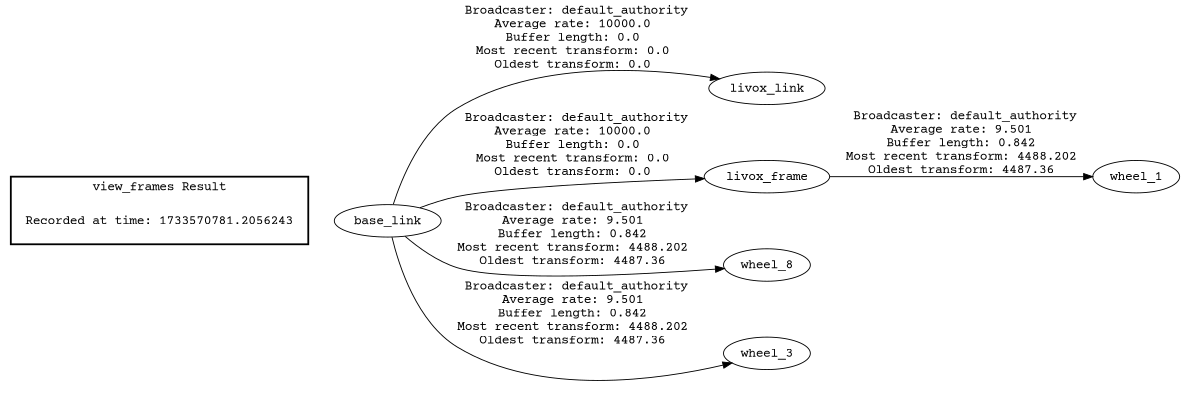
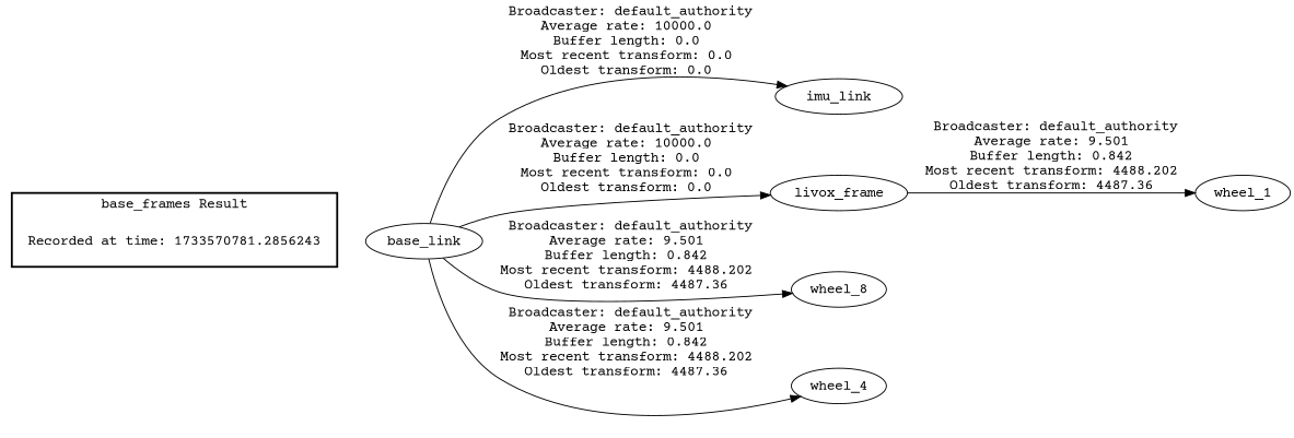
  digraph {
    fontname="Courier Prime"
    rankdir=LR
    node [fontname="Courier Prime"]
    edge [fontname="Courier Prime"]
-   "Recorded at time: 1733570781.2056243" [shape=plaintext]
+   "Recorded at time: 1733570781.2056243" [shape=plaintext label="Recorded at time: 1733570781.2856243"]
    base_link
-   imu_link [label=livox_link]
+   imu_link
    livox_frame
    n5 [label=wheel_8]
-   wheel_4 [label=wheel_3]
+   wheel_4
    wheel_1
    subgraph cluster_1 {
      color=black
-     label="view_frames Result"
+     label="base_frames Result"
      style=bold
      "Recorded at time: 1733570781.2056243"
    }
    "Recorded at time: 1733570781.2056243" -> base_link [style=invis]
    base_link -> imu_link [label=" Broadcaster: default_authority\nAverage rate: 10000.0\nBuffer length: 0.0\nMost recent transform: 0.0\nOldest transform: 0.0\n"]
    base_link -> livox_frame [label=" Broadcaster: default_authority\nAverage rate: 10000.0\nBuffer length: 0.0\nMost recent transform: 0.0\nOldest transform: 0.0\n"]
    base_link -> n5 [label=" Broadcaster: default_authority\nAverage rate: 9.501\nBuffer length: 0.842\nMost recent transform: 4488.202\nOldest transform: 4487.36\n"]
    base_link -> wheel_4 [label=" Broadcaster: default_authority\nAverage rate: 9.501\nBuffer length: 0.842\nMost recent transform: 4488.202\nOldest transform: 4487.36\n"]
    livox_frame -> wheel_1 [label=" Broadcaster: default_authority\nAverage rate: 9.501\nBuffer length: 0.842\nMost recent transform: 4488.202\nOldest transform: 4487.36\n"]
  }
